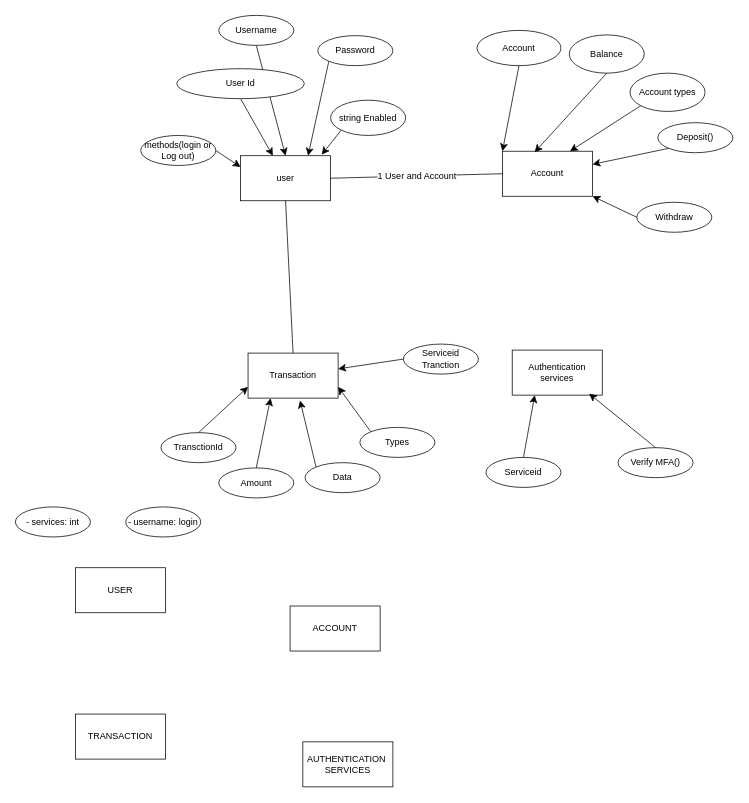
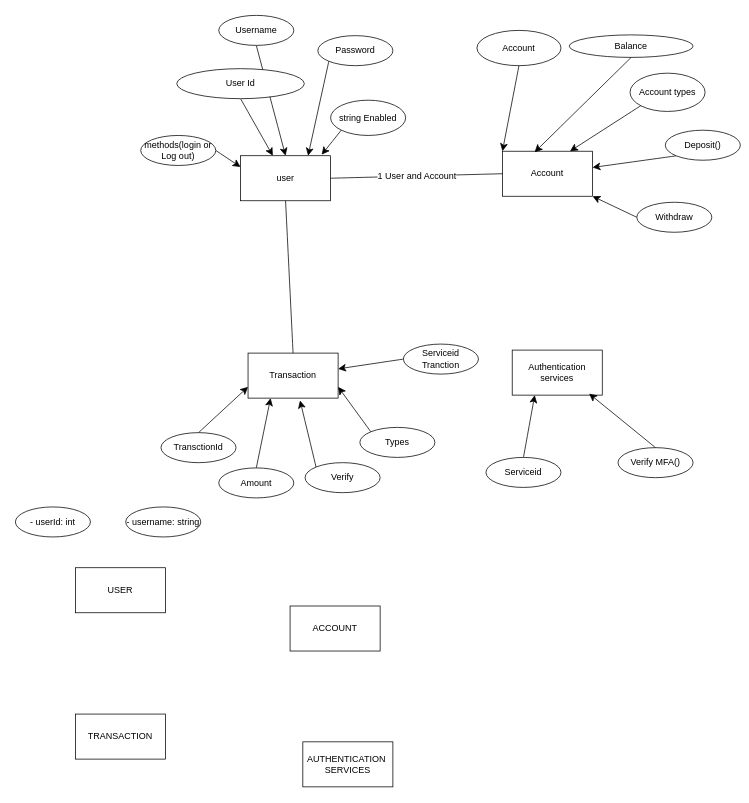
  <mxCell id="0" />
  <mxCell id="1" parent="0" />
  <mxCell id="2" value="user" style="rounded=0;whiteSpace=wrap;html=1;" vertex="1" parent="1"><mxGeometry x="320" y="207" width="120" height="60" as="geometry" /></mxCell>
  <mxCell id="3" value="Account" style="rounded=0;whiteSpace=wrap;html=1;" vertex="1" parent="1"><mxGeometry x="669" y="201" width="120" height="60" as="geometry" /></mxCell>
  <mxCell id="4" value="Transaction" style="rounded=0;whiteSpace=wrap;html=1;" vertex="1" parent="1"><mxGeometry x="330" y="470" width="120" height="60" as="geometry" /></mxCell>
  <mxCell id="5" value="Authentication&lt;div&gt;services&lt;/div&gt;" style="rounded=0;whiteSpace=wrap;html=1;" vertex="1" parent="1"><mxGeometry x="682" y="466" width="120" height="60" as="geometry" /></mxCell>
  <mxCell id="6" value="1 User and Account" style="endArrow=none;html=1;rounded=0;fontSize=12;startSize=8;endSize=8;curved=1;exitX=1;exitY=0.5;exitDx=0;exitDy=0;entryX=0;entryY=0.5;entryDx=0;entryDy=0;" edge="1" parent="1" source="2" target="3"><mxGeometry width="50" height="50" relative="1" as="geometry"><mxPoint x="552" y="502" as="sourcePoint" /><mxPoint x="602" y="452" as="targetPoint" /></mxGeometry></mxCell>
  <mxCell id="7" value="" style="endArrow=none;html=1;rounded=0;fontSize=12;startSize=8;endSize=8;curved=1;exitX=0.5;exitY=0;exitDx=0;exitDy=0;entryX=0.5;entryY=1;entryDx=0;entryDy=0;" edge="1" parent="1" source="4" target="2"><mxGeometry width="50" height="50" relative="1" as="geometry"><mxPoint x="552" y="502" as="sourcePoint" /><mxPoint x="602" y="452" as="targetPoint" /></mxGeometry></mxCell>
  <mxCell id="8" style="edgeStyle=none;curved=1;rounded=0;orthogonalLoop=1;jettySize=auto;html=1;exitX=0.5;exitY=1;exitDx=0;exitDy=0;entryX=0.5;entryY=0;entryDx=0;entryDy=0;fontSize=12;startSize=8;endSize=8;" edge="1" parent="1" source="9" target="2"><mxGeometry relative="1" as="geometry" /></mxCell>
  <mxCell id="9" value="Username" style="ellipse;whiteSpace=wrap;html=1;align=center;" vertex="1" parent="1"><mxGeometry x="291" y="20" width="100" height="40" as="geometry" /></mxCell>
  <mxCell id="10" style="edgeStyle=none;curved=1;rounded=0;orthogonalLoop=1;jettySize=auto;html=1;exitX=0;exitY=1;exitDx=0;exitDy=0;entryX=0.75;entryY=0;entryDx=0;entryDy=0;fontSize=12;startSize=8;endSize=8;" edge="1" parent="1" source="11" target="2"><mxGeometry relative="1" as="geometry" /></mxCell>
  <mxCell id="11" value="Password" style="ellipse;whiteSpace=wrap;html=1;align=center;" vertex="1" parent="1"><mxGeometry x="423" y="47" width="100" height="40" as="geometry" /></mxCell>
  <mxCell id="12" style="edgeStyle=none;curved=1;rounded=0;orthogonalLoop=1;jettySize=auto;html=1;exitX=0.5;exitY=1;exitDx=0;exitDy=0;fontSize=12;startSize=8;endSize=8;" edge="1" parent="1" source="13" target="2"><mxGeometry relative="1" as="geometry" /></mxCell>
  <mxCell id="13" value="User Id" style="ellipse;whiteSpace=wrap;html=1;align=center;" vertex="1" parent="1"><mxGeometry x="235" y="91" width="170" height="40" as="geometry" /></mxCell>
  <mxCell id="14" value="string Enabled" style="ellipse;whiteSpace=wrap;html=1;align=center;" vertex="1" parent="1"><mxGeometry x="440" y="133" width="100" height="47" as="geometry" /></mxCell>
  <mxCell id="15" style="edgeStyle=none;curved=1;rounded=0;orthogonalLoop=1;jettySize=auto;html=1;exitX=1;exitY=0.5;exitDx=0;exitDy=0;entryX=0;entryY=0.25;entryDx=0;entryDy=0;fontSize=12;startSize=8;endSize=8;" edge="1" parent="1" source="16" target="2"><mxGeometry relative="1" as="geometry" /></mxCell>
  <mxCell id="16" value="methods(login or Log out)" style="ellipse;whiteSpace=wrap;html=1;align=center;" vertex="1" parent="1"><mxGeometry x="187" y="180" width="100" height="40" as="geometry" /></mxCell>
  <mxCell id="17" style="edgeStyle=none;curved=1;rounded=0;orthogonalLoop=1;jettySize=auto;html=1;exitX=0.5;exitY=1;exitDx=0;exitDy=0;entryX=0;entryY=0;entryDx=0;entryDy=0;fontSize=12;startSize=8;endSize=8;" edge="1" parent="1" source="18" target="3"><mxGeometry relative="1" as="geometry" /></mxCell>
  <mxCell id="18" value="Account" style="ellipse;whiteSpace=wrap;html=1;align=center;" vertex="1" parent="1"><mxGeometry x="635" y="40" width="112" height="47" as="geometry" /></mxCell>
- <mxCell id="19" value="Balance" style="ellipse;whiteSpace=wrap;html=1;align=center;" vertex="1" parent="1"><mxGeometry x="758" y="46" width="100" height="51" as="geometry" /></mxCell>
+ <mxCell id="19" value="Balance" style="ellipse;whiteSpace=wrap;html=1;align=center;" vertex="1" parent="1"><mxGeometry x="758" y="46" width="165" height="30" as="geometry" /></mxCell>
  <mxCell id="20" style="edgeStyle=none;curved=1;rounded=0;orthogonalLoop=1;jettySize=auto;html=1;exitX=0;exitY=1;exitDx=0;exitDy=0;entryX=0.75;entryY=0;entryDx=0;entryDy=0;fontSize=12;startSize=8;endSize=8;" edge="1" parent="1" source="21" target="3"><mxGeometry relative="1" as="geometry" /></mxCell>
  <mxCell id="21" value="Account types" style="ellipse;whiteSpace=wrap;html=1;align=center;" vertex="1" parent="1"><mxGeometry x="839" y="97" width="100" height="51" as="geometry" /></mxCell>
  <mxCell id="22" style="edgeStyle=none;curved=1;rounded=0;orthogonalLoop=1;jettySize=auto;html=1;exitX=0;exitY=1;exitDx=0;exitDy=0;fontSize=12;startSize=8;endSize=8;" edge="1" parent="1" source="23" target="3"><mxGeometry relative="1" as="geometry" /></mxCell>
- <mxCell id="23" value="Deposit()" style="ellipse;whiteSpace=wrap;html=1;align=center;" vertex="1" parent="1"><mxGeometry x="876" y="163" width="100" height="40" as="geometry" /></mxCell>
+ <mxCell id="23" value="Deposit()" style="ellipse;whiteSpace=wrap;html=1;align=center;" vertex="1" parent="1"><mxGeometry x="886" y="173" width="100" height="40" as="geometry" /></mxCell>
  <mxCell id="24" style="edgeStyle=none;curved=1;rounded=0;orthogonalLoop=1;jettySize=auto;html=1;exitX=0;exitY=0.5;exitDx=0;exitDy=0;entryX=1;entryY=1;entryDx=0;entryDy=0;fontSize=12;startSize=8;endSize=8;" edge="1" parent="1" source="25" target="3"><mxGeometry relative="1" as="geometry" /></mxCell>
  <mxCell id="25" value="Withdraw" style="ellipse;whiteSpace=wrap;html=1;align=center;" vertex="1" parent="1"><mxGeometry x="848" y="269" width="100" height="40" as="geometry" /></mxCell>
  <mxCell id="26" style="edgeStyle=none;curved=1;rounded=0;orthogonalLoop=1;jettySize=auto;html=1;exitX=0.5;exitY=1;exitDx=0;exitDy=0;entryX=0.357;entryY=0.023;entryDx=0;entryDy=0;entryPerimeter=0;fontSize=12;startSize=8;endSize=8;" edge="1" parent="1" source="19" target="3"><mxGeometry relative="1" as="geometry" /></mxCell>
  <mxCell id="27" style="edgeStyle=none;curved=1;rounded=0;orthogonalLoop=1;jettySize=auto;html=1;exitX=0;exitY=1;exitDx=0;exitDy=0;entryX=0.901;entryY=-0.023;entryDx=0;entryDy=0;entryPerimeter=0;fontSize=12;startSize=8;endSize=8;" edge="1" parent="1" source="14" target="2"><mxGeometry relative="1" as="geometry" /></mxCell>
  <mxCell id="28" style="edgeStyle=none;curved=1;rounded=0;orthogonalLoop=1;jettySize=auto;html=1;exitX=0.5;exitY=0;exitDx=0;exitDy=0;entryX=0;entryY=0.75;entryDx=0;entryDy=0;fontSize=12;startSize=8;endSize=8;" edge="1" parent="1" source="29" target="4"><mxGeometry relative="1" as="geometry" /></mxCell>
  <mxCell id="29" value="TransctionId" style="ellipse;whiteSpace=wrap;html=1;align=center;" vertex="1" parent="1"><mxGeometry x="214" y="576" width="100" height="40" as="geometry" /></mxCell>
  <mxCell id="30" style="edgeStyle=none;curved=1;rounded=0;orthogonalLoop=1;jettySize=auto;html=1;exitX=0.5;exitY=0;exitDx=0;exitDy=0;entryX=0.25;entryY=1;entryDx=0;entryDy=0;fontSize=12;startSize=8;endSize=8;" edge="1" parent="1" source="31" target="4"><mxGeometry relative="1" as="geometry" /></mxCell>
  <mxCell id="31" value="Amount" style="ellipse;whiteSpace=wrap;html=1;align=center;" vertex="1" parent="1"><mxGeometry x="291" y="623" width="100" height="40" as="geometry" /></mxCell>
  <mxCell id="32" style="edgeStyle=none;curved=1;rounded=0;orthogonalLoop=1;jettySize=auto;html=1;exitX=0;exitY=0;exitDx=0;exitDy=0;fontSize=12;startSize=8;endSize=8;" edge="1" parent="1" source="33"><mxGeometry relative="1" as="geometry"><mxPoint x="399.286" y="533.143" as="targetPoint" /></mxGeometry></mxCell>
- <mxCell id="33" value="Data" style="ellipse;whiteSpace=wrap;html=1;align=center;" vertex="1" parent="1"><mxGeometry x="406" y="616" width="100" height="40" as="geometry" /></mxCell>
+ <mxCell id="33" value="Verify" style="ellipse;whiteSpace=wrap;html=1;align=center;" vertex="1" parent="1"><mxGeometry x="406" y="616" width="100" height="40" as="geometry" /></mxCell>
  <mxCell id="34" style="edgeStyle=none;curved=1;rounded=0;orthogonalLoop=1;jettySize=auto;html=1;exitX=0;exitY=0;exitDx=0;exitDy=0;entryX=1;entryY=0.75;entryDx=0;entryDy=0;fontSize=12;startSize=8;endSize=8;" edge="1" parent="1" source="35" target="4"><mxGeometry relative="1" as="geometry" /></mxCell>
  <mxCell id="35" value="Types" style="ellipse;whiteSpace=wrap;html=1;align=center;" vertex="1" parent="1"><mxGeometry x="479" y="569" width="100" height="40" as="geometry" /></mxCell>
  <mxCell id="36" style="edgeStyle=none;curved=1;rounded=0;orthogonalLoop=1;jettySize=auto;html=1;exitX=0;exitY=0.5;exitDx=0;exitDy=0;fontSize=12;startSize=8;endSize=8;" edge="1" parent="1" source="37" target="4"><mxGeometry relative="1" as="geometry" /></mxCell>
  <mxCell id="37" value="Serviceid Tranction" style="ellipse;whiteSpace=wrap;html=1;align=center;" vertex="1" parent="1"><mxGeometry x="537" y="458" width="100" height="40" as="geometry" /></mxCell>
  <mxCell id="38" style="edgeStyle=none;curved=1;rounded=0;orthogonalLoop=1;jettySize=auto;html=1;exitX=0.5;exitY=0;exitDx=0;exitDy=0;entryX=0.25;entryY=1;entryDx=0;entryDy=0;fontSize=12;startSize=8;endSize=8;" edge="1" parent="1" source="39" target="5"><mxGeometry relative="1" as="geometry" /></mxCell>
  <mxCell id="39" value="Serviceid" style="ellipse;whiteSpace=wrap;html=1;align=center;" vertex="1" parent="1"><mxGeometry x="647" y="609" width="100" height="40" as="geometry" /></mxCell>
  <mxCell id="40" value="Verify MFA()" style="ellipse;whiteSpace=wrap;html=1;align=center;" vertex="1" parent="1"><mxGeometry x="823" y="596" width="100" height="40" as="geometry" /></mxCell>
  <mxCell id="41" style="edgeStyle=none;curved=1;rounded=0;orthogonalLoop=1;jettySize=auto;html=1;exitX=0.5;exitY=0;exitDx=0;exitDy=0;entryX=0.854;entryY=0.967;entryDx=0;entryDy=0;entryPerimeter=0;fontSize=12;startSize=8;endSize=8;" edge="1" parent="1" source="40" target="5"><mxGeometry relative="1" as="geometry" /></mxCell>
  <mxCell id="42" value="USER" style="rounded=0;whiteSpace=wrap;html=1;" vertex="1" parent="1"><mxGeometry x="100" y="756" width="120" height="60" as="geometry" /></mxCell>
  <mxCell id="43" value="TRANSACTION" style="rounded=0;whiteSpace=wrap;html=1;" vertex="1" parent="1"><mxGeometry x="100" y="951" width="120" height="60" as="geometry" /></mxCell>
  <mxCell id="44" value="ACCOUNT" style="rounded=0;whiteSpace=wrap;html=1;" vertex="1" parent="1"><mxGeometry x="386" y="807" width="120" height="60" as="geometry" /></mxCell>
  <mxCell id="45" value="AUTHENTICATION&amp;nbsp;&lt;div&gt;SERVICES&lt;/div&gt;" style="rounded=0;whiteSpace=wrap;html=1;" vertex="1" parent="1"><mxGeometry x="403" y="988" width="120" height="60" as="geometry" /></mxCell>
- <mxCell id="46" value="&lt;p style=&quot;white-space-collapse: preserve;&quot; dir=&quot;auto&quot;&gt;- services: int&lt;/p&gt;" style="ellipse;whiteSpace=wrap;html=1;align=center;" vertex="1" parent="1"><mxGeometry x="20" y="675" width="100" height="40" as="geometry" /></mxCell>
- <mxCell id="47" value="&lt;p style=&quot;white-space-collapse: preserve;&quot; dir=&quot;auto&quot;&gt;- username: login&lt;/p&gt;" style="ellipse;whiteSpace=wrap;html=1;align=center;" vertex="1" parent="1"><mxGeometry x="167" y="675" width="100" height="40" as="geometry" /></mxCell>
+ <mxCell id="46" value="&lt;p style=&quot;white-space-collapse: preserve;&quot; dir=&quot;auto&quot;&gt;- userId: int&lt;/p&gt;" style="ellipse;whiteSpace=wrap;html=1;align=center;" vertex="1" parent="1"><mxGeometry x="20" y="675" width="100" height="40" as="geometry" /></mxCell>
+ <mxCell id="47" value="&lt;p style=&quot;white-space-collapse: preserve;&quot; dir=&quot;auto&quot;&gt;- username: string&lt;/p&gt;" style="ellipse;whiteSpace=wrap;html=1;align=center;" vertex="1" parent="1"><mxGeometry x="167" y="675" width="100" height="40" as="geometry" /></mxCell>
